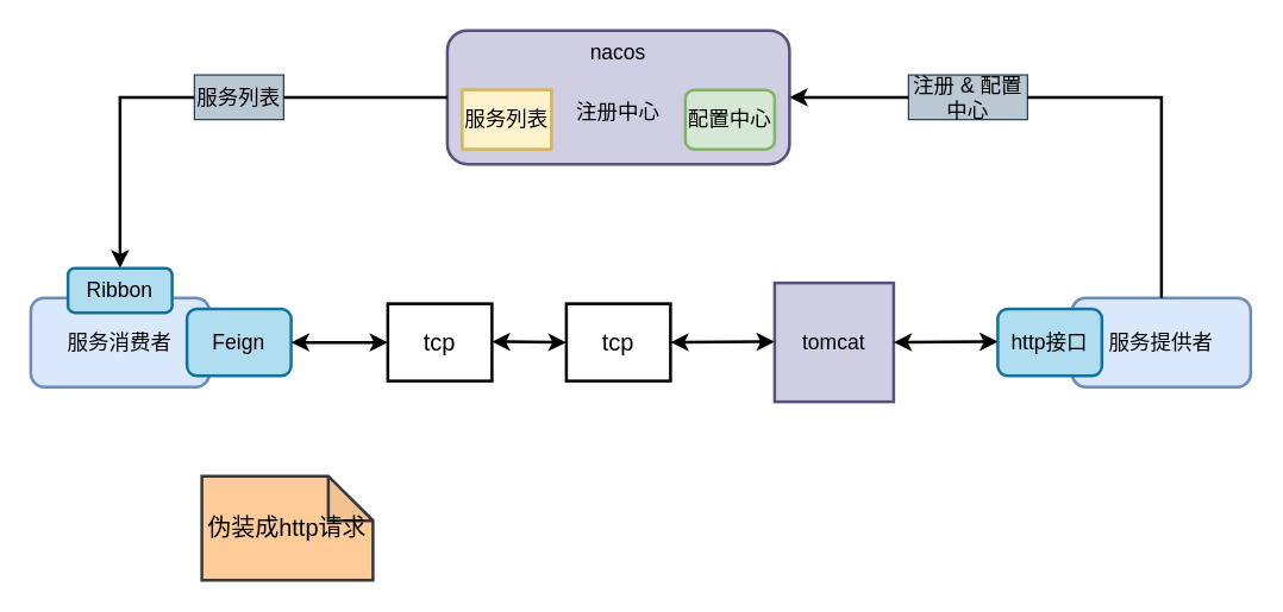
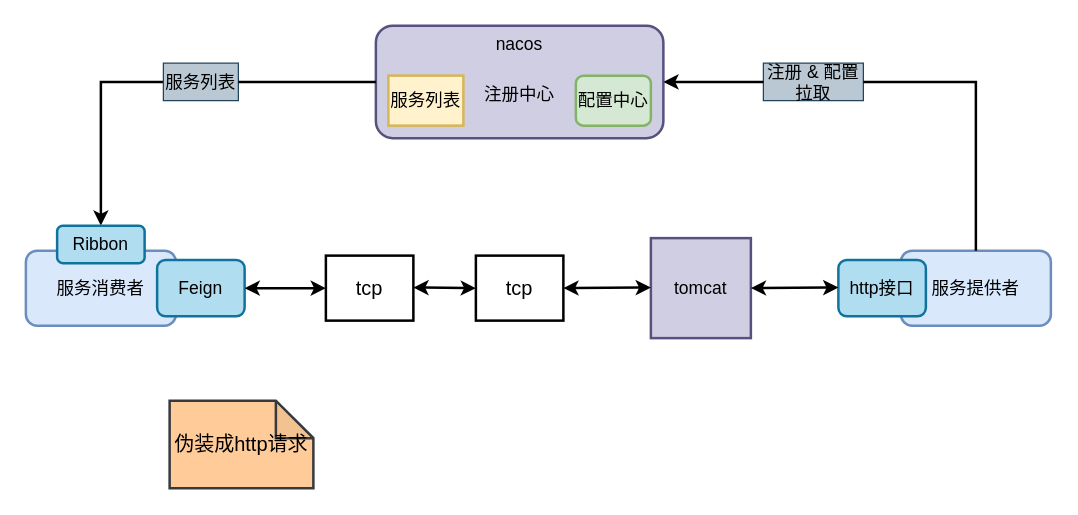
  <mxCell id="0" />
  <mxCell id="1" parent="0" />
  <mxCell id="2" value="" style="group" vertex="1" connectable="0" parent="1"><mxGeometry x="300" y="20" width="230" height="90" as="geometry" /></mxCell>
  <mxCell id="3" value="nacos" style="rounded=1;whiteSpace=wrap;html=1;verticalAlign=top;fontSize=14;strokeWidth=2;fillColor=#d0cee2;strokeColor=#56517e;" vertex="1" parent="2"><mxGeometry width="230" height="90" as="geometry" /></mxCell>
  <mxCell id="4" value="服务列表" style="rounded=0;whiteSpace=wrap;html=1;fontSize=14;strokeWidth=2;fillColor=#fff2cc;strokeColor=#d6b656;" vertex="1" parent="2"><mxGeometry x="10" y="40" width="60" height="40" as="geometry" /></mxCell>
  <mxCell id="5" value="配置中心" style="whiteSpace=wrap;html=1;fontSize=14;strokeWidth=2;fillColor=#d5e8d4;strokeColor=#82b366;rounded=1;" vertex="1" parent="2"><mxGeometry x="160" y="40" width="60" height="40" as="geometry" /></mxCell>
  <mxCell id="6" value="注册中心" style="text;html=1;strokeColor=none;fillColor=none;align=center;verticalAlign=middle;whiteSpace=wrap;rounded=0;fontSize=14;" vertex="1" parent="2"><mxGeometry x="85" y="40" width="60" height="30" as="geometry" /></mxCell>
  <mxCell id="7" value="服务消费者" style="rounded=1;whiteSpace=wrap;html=1;strokeWidth=2;fontSize=14;fillColor=#dae8fc;strokeColor=#6c8ebf;" vertex="1" parent="1"><mxGeometry x="20" y="200" width="120" height="60" as="geometry" /></mxCell>
  <mxCell id="8" value="服务提供者" style="rounded=1;whiteSpace=wrap;html=1;strokeWidth=2;fontSize=14;fillColor=#dae8fc;strokeColor=#6c8ebf;" vertex="1" parent="1"><mxGeometry x="720" y="200" width="120" height="60" as="geometry" /></mxCell>
  <mxCell id="9" value="" style="group" vertex="1" connectable="0" parent="1"><mxGeometry x="610" y="50" width="80" height="30" as="geometry" /></mxCell>
- <mxCell id="10" value="注册 &amp;amp; 配置中心" style="text;html=1;fillColor=#bac8d3;align=center;verticalAlign=middle;whiteSpace=wrap;rounded=0;fontSize=14;strokeColor=#23445d;" vertex="1" parent="9"><mxGeometry width="80" height="30" as="geometry" /></mxCell>
+ <mxCell id="10" value="注册 &amp;amp; 配置拉取" style="text;html=1;fillColor=#bac8d3;align=center;verticalAlign=middle;whiteSpace=wrap;rounded=0;fontSize=14;strokeColor=#23445d;" vertex="1" parent="9"><mxGeometry width="80" height="30" as="geometry" /></mxCell>
  <mxCell id="11" value="" style="edgeStyle=orthogonalEdgeStyle;rounded=0;orthogonalLoop=1;jettySize=auto;html=1;entryX=1;entryY=0.5;entryDx=0;entryDy=0;fontSize=14;exitX=0.5;exitY=0;exitDx=0;exitDy=0;strokeWidth=2;endArrow=none;" edge="1" parent="9" source="8" target="10"><mxGeometry relative="1" as="geometry"><mxPoint x="130" y="160" as="sourcePoint" /><mxPoint x="-80" y="15" as="targetPoint" /></mxGeometry></mxCell>
  <mxCell id="12" style="edgeStyle=orthogonalEdgeStyle;rounded=0;orthogonalLoop=1;jettySize=auto;html=1;entryX=1;entryY=0.5;entryDx=0;entryDy=0;fontSize=14;exitX=0;exitY=0.5;exitDx=0;exitDy=0;strokeWidth=2;startArrow=none;" edge="1" parent="1" source="10" target="3"><mxGeometry relative="1" as="geometry" /></mxCell>
  <mxCell id="13" style="edgeStyle=orthogonalEdgeStyle;rounded=0;orthogonalLoop=1;jettySize=auto;html=1;fontSize=14;strokeWidth=2;startArrow=none;exitX=0;exitY=0.5;exitDx=0;exitDy=0;entryX=0.5;entryY=0;entryDx=0;entryDy=0;" edge="1" parent="1" source="14" target="16"><mxGeometry relative="1" as="geometry"><mxPoint x="80" y="160" as="targetPoint" /></mxGeometry></mxCell>
  <mxCell id="14" value="服务列表" style="text;html=1;strokeColor=#23445d;fillColor=#bac8d3;align=center;verticalAlign=middle;whiteSpace=wrap;rounded=0;fontSize=14;" vertex="1" parent="1"><mxGeometry x="130" y="50" width="60" height="30" as="geometry" /></mxCell>
  <mxCell id="15" value="" style="edgeStyle=orthogonalEdgeStyle;rounded=0;orthogonalLoop=1;jettySize=auto;html=1;fontSize=14;strokeWidth=2;endArrow=none;" edge="1" parent="1" source="3" target="14"><mxGeometry relative="1" as="geometry"><mxPoint x="300" y="65" as="sourcePoint" /><mxPoint x="80" y="200" as="targetPoint" /></mxGeometry></mxCell>
  <mxCell id="16" value="Ribbon" style="rounded=1;whiteSpace=wrap;html=1;fontSize=14;strokeWidth=2;fillColor=#b1ddf0;strokeColor=#10739e;" vertex="1" parent="1"><mxGeometry x="45" y="180" width="70" height="30" as="geometry" /></mxCell>
  <mxCell id="17" value="Feign" style="rounded=1;whiteSpace=wrap;html=1;fontSize=14;strokeWidth=2;fillColor=#b1ddf0;strokeColor=#10739e;" vertex="1" parent="1"><mxGeometry x="125" y="207.5" width="70" height="45" as="geometry" /></mxCell>
  <mxCell id="18" value="tomcat" style="whiteSpace=wrap;html=1;aspect=fixed;fontSize=14;strokeWidth=2;fillColor=#d0cee2;strokeColor=#56517e;" vertex="1" parent="1"><mxGeometry x="520" y="190" width="80" height="80" as="geometry" /></mxCell>
  <mxCell id="19" value="tcp" style="rounded=0;whiteSpace=wrap;html=1;fontSize=16;strokeWidth=2;" vertex="1" parent="1"><mxGeometry x="260" y="204" width="70" height="52" as="geometry" /></mxCell>
  <mxCell id="20" value="tcp" style="rounded=0;whiteSpace=wrap;html=1;fontSize=16;strokeWidth=2;" vertex="1" parent="1"><mxGeometry x="380" y="204" width="70" height="52" as="geometry" /></mxCell>
  <mxCell id="21" value="" style="endArrow=classic;startArrow=classic;html=1;rounded=0;fontSize=16;strokeWidth=2;entryX=0;entryY=0.5;entryDx=0;entryDy=0;exitX=1;exitY=0.5;exitDx=0;exitDy=0;" edge="1" parent="1" source="17" target="19"><mxGeometry width="50" height="50" relative="1" as="geometry"><mxPoint x="195" y="290" as="sourcePoint" /><mxPoint x="245" y="240" as="targetPoint" /></mxGeometry></mxCell>
  <mxCell id="22" value="" style="endArrow=classic;startArrow=classic;html=1;rounded=0;fontSize=16;strokeWidth=2;entryX=0;entryY=0.5;entryDx=0;entryDy=0;exitX=1;exitY=0.5;exitDx=0;exitDy=0;" edge="1" parent="1" source="20"><mxGeometry width="50" height="50" relative="1" as="geometry"><mxPoint x="455" y="229.5" as="sourcePoint" /><mxPoint x="520" y="229.5" as="targetPoint" /></mxGeometry></mxCell>
  <mxCell id="23" value="" style="endArrow=classic;startArrow=classic;html=1;rounded=0;fontSize=16;strokeWidth=2;exitX=1;exitY=0.5;exitDx=0;exitDy=0;" edge="1" parent="1"><mxGeometry width="50" height="50" relative="1" as="geometry"><mxPoint x="330" y="229.5" as="sourcePoint" /><mxPoint x="380" y="230" as="targetPoint" /></mxGeometry></mxCell>
  <mxCell id="24" value="http接口" style="rounded=1;whiteSpace=wrap;html=1;fontSize=14;strokeWidth=2;fillColor=#b1ddf0;strokeColor=#10739e;" vertex="1" parent="1"><mxGeometry x="670" y="207.5" width="70" height="45" as="geometry" /></mxCell>
  <mxCell id="25" value="" style="endArrow=classic;startArrow=classic;html=1;rounded=0;fontSize=16;strokeWidth=2;entryX=0;entryY=0.5;entryDx=0;entryDy=0;exitX=1;exitY=0.5;exitDx=0;exitDy=0;" edge="1" parent="1"><mxGeometry width="50" height="50" relative="1" as="geometry"><mxPoint x="600" y="230" as="sourcePoint" /><mxPoint x="670" y="229.5" as="targetPoint" /></mxGeometry></mxCell>
  <mxCell id="26" value="伪装成http请求" style="shape=note;whiteSpace=wrap;html=1;backgroundOutline=1;darkOpacity=0.05;fontSize=16;strokeWidth=2;fillColor=#ffcc99;strokeColor=#36393d;" vertex="1" parent="1"><mxGeometry x="135" y="320" width="115" height="70" as="geometry" /></mxCell>
